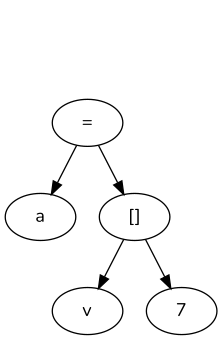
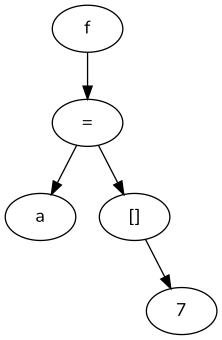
  digraph {
    fontname=Nunito
    node [fontname=Nunito]
    edge [fontname=Nunito]
+   n1 [label=f]
    n2 [label="="]
    n3 [label=a]
    n4 [label="[]"]
-   n5 [label=v]
    n6 [label=7]
+   n1 -> n2
    n2 -> n3
    n2 -> n4
-   n4 -> n5
    n4 -> n6
  }
